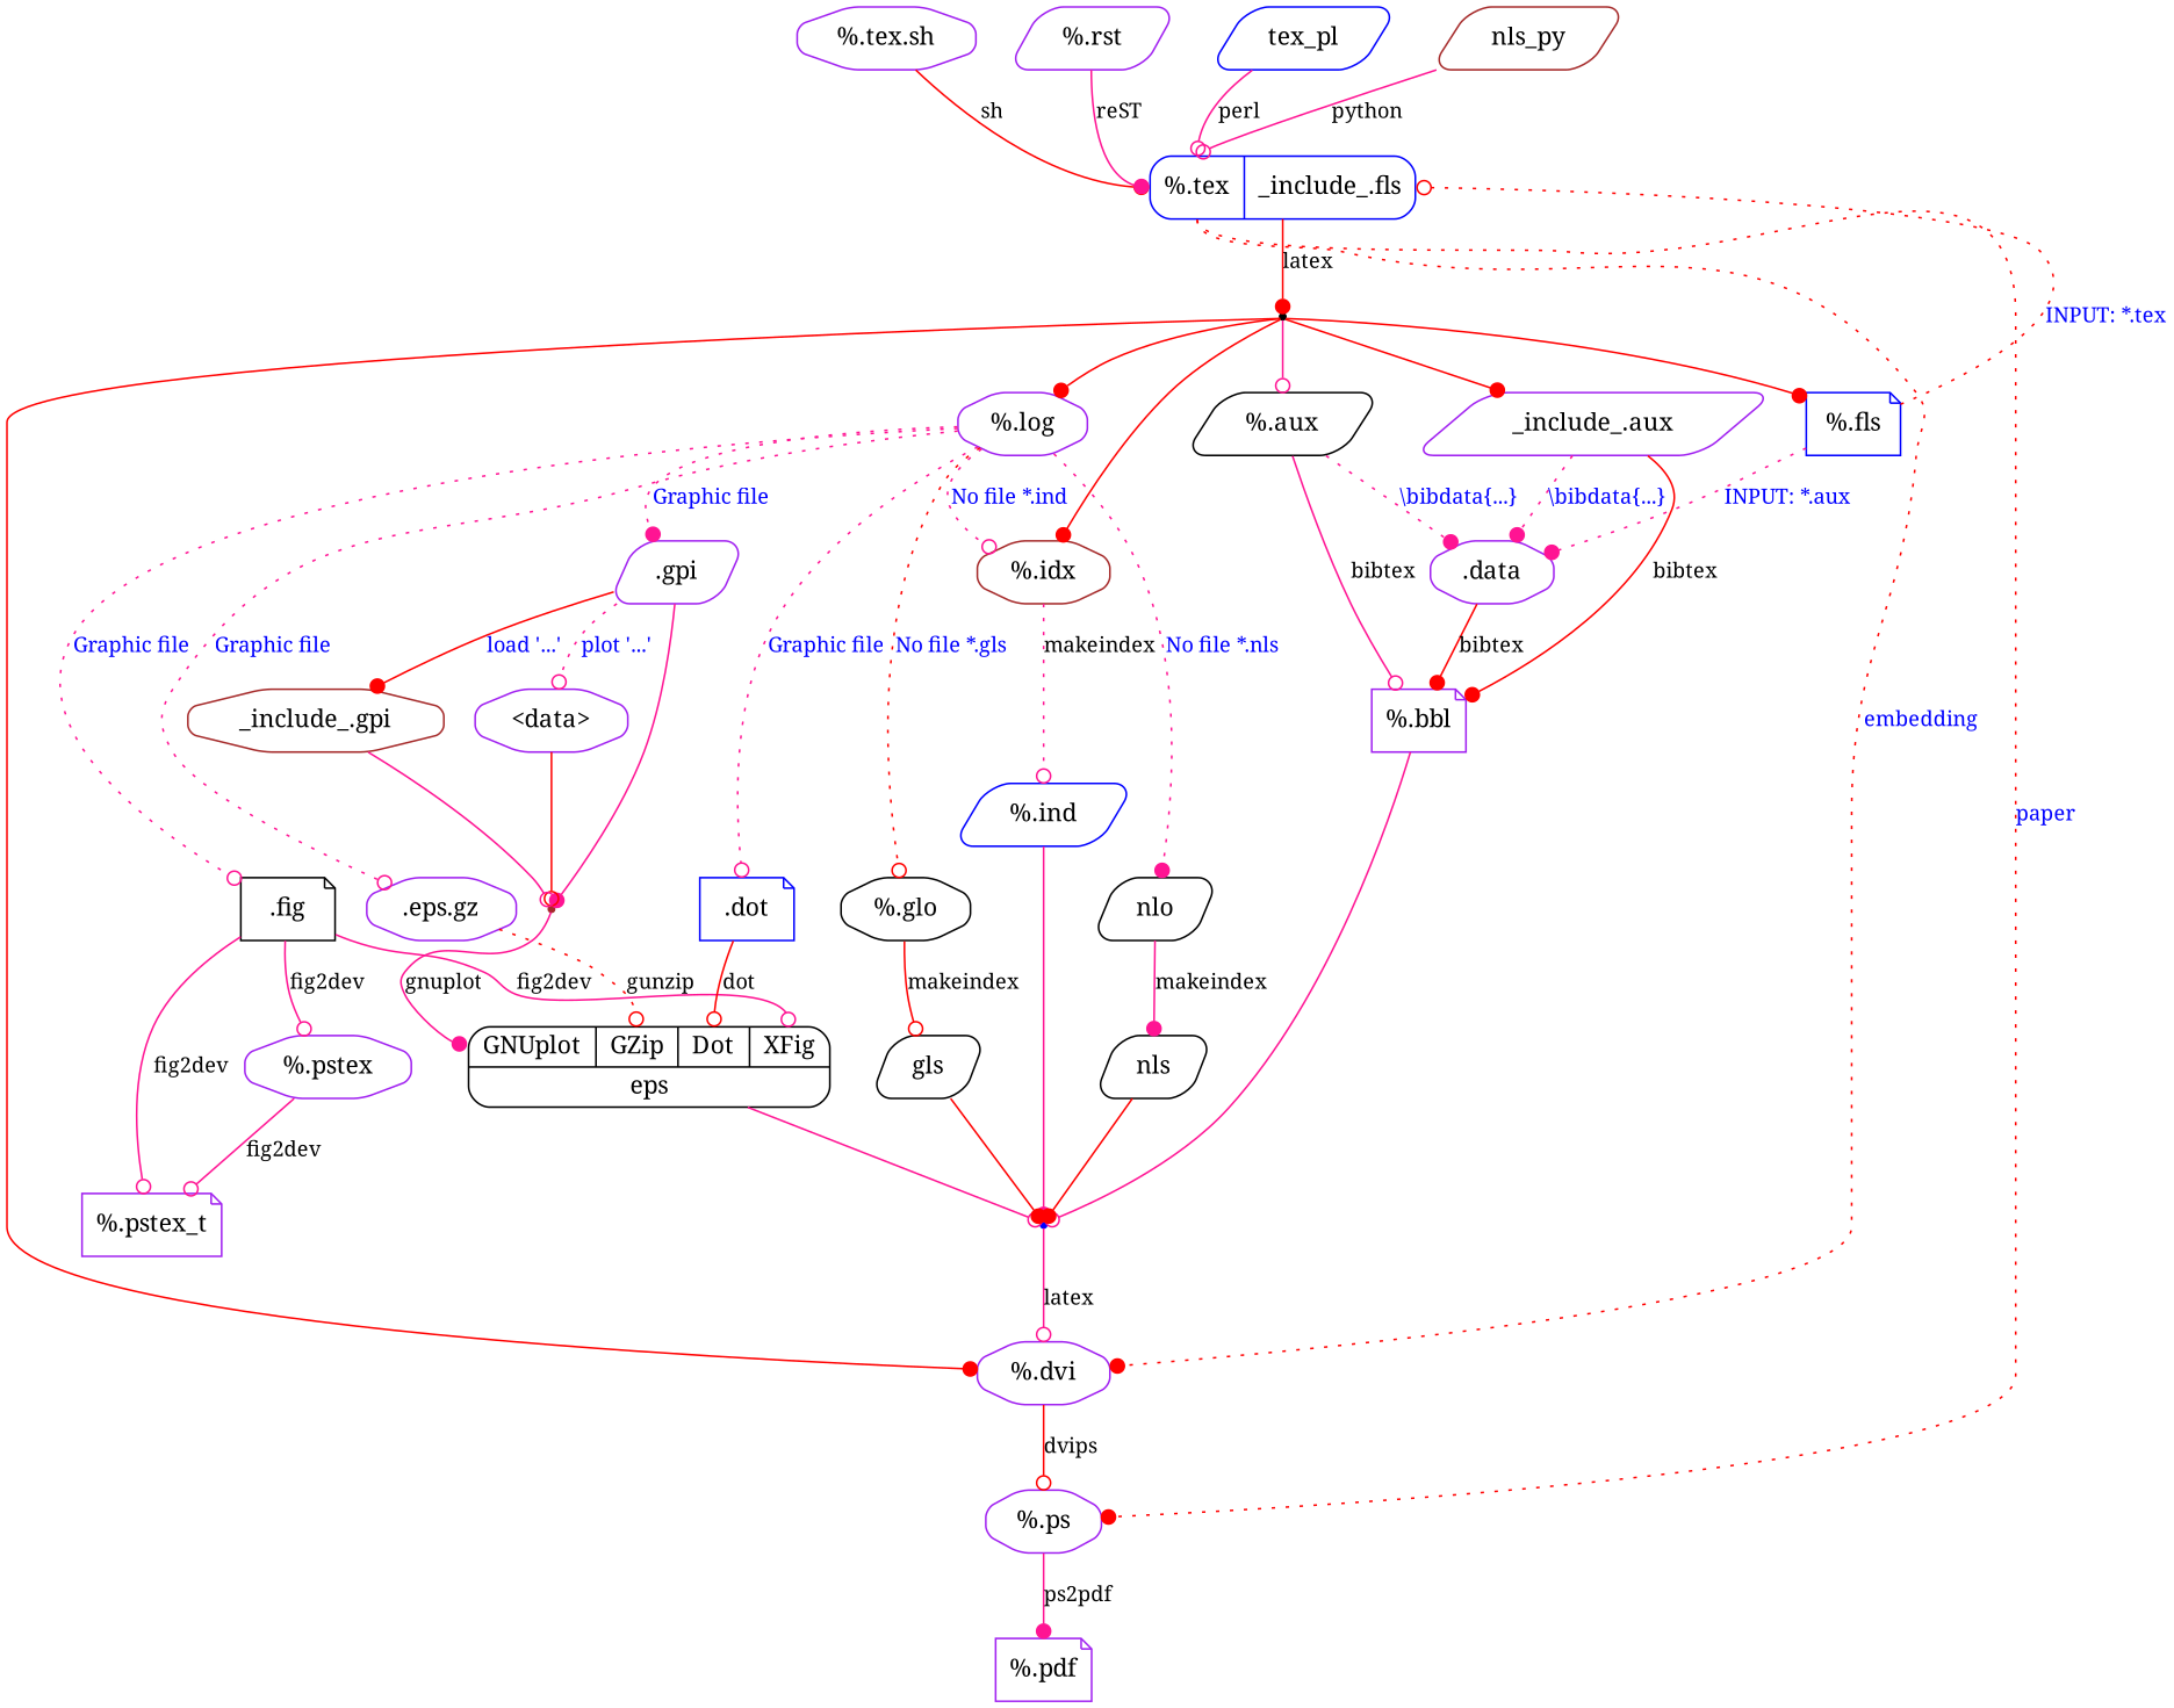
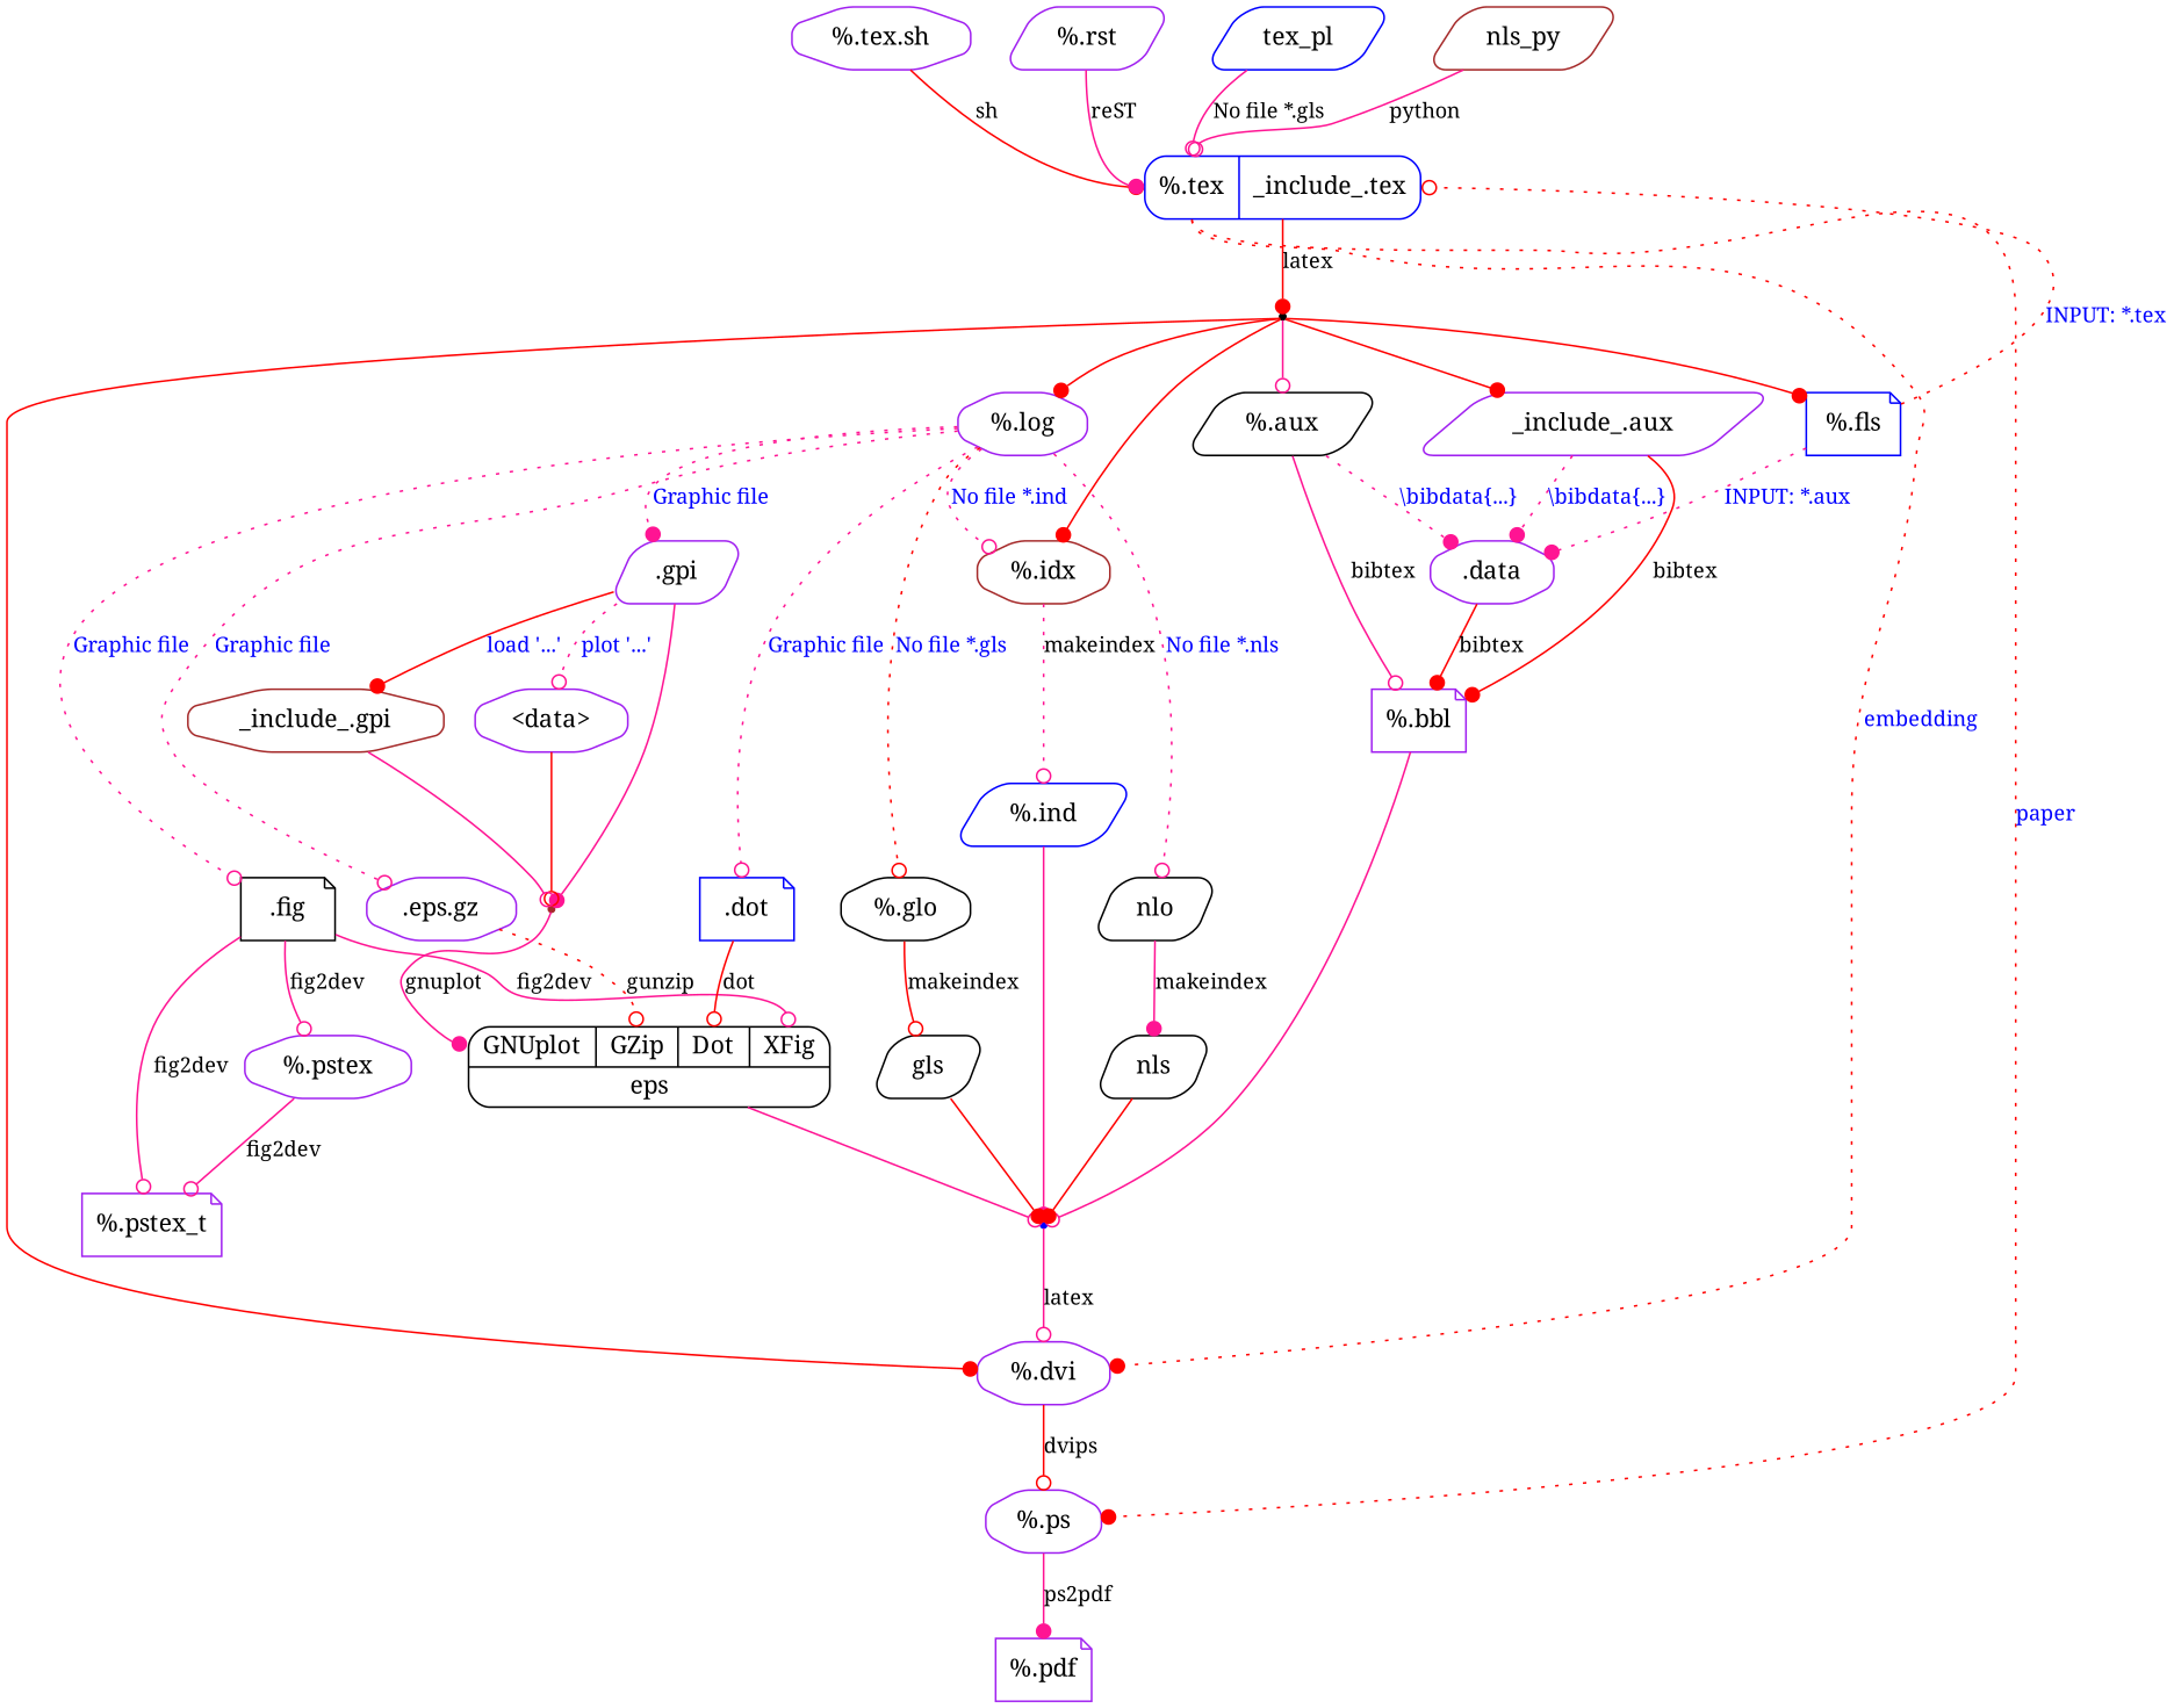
  digraph {
    fontname="Noto Serif"
    rankdir=TB
    node [color=purple fontname="Noto Serif" fontsize=14 shape=octagon style=rounded]
    edge [arrowhead=odot color=deeppink fontname="Noto Serif" fontsize=12 weight=10]
    n1 [color=black label="{{<gpi> GNUplot|<epsgz> GZip|<dot> Dot|<fig> XFig}|<eps> eps}" shape=Mrecord]
    extra_tex_files [color=blue shape=point]
    n3 [label="%.dvi"]
    n4 [label="%.pstex"]
    n5 [label="%.pstex_t" shape=note]
    tex_outputs [color=black shape=point]
    n7 [color=black label="%.aux" shape=parallelogram]
    n8 [color=blue label="%.fls" shape=note]
    n9 [color=brown label="%.idx"]
    n10 [label="%.log"]
    n11 [label="_include_.aux" shape=parallelogram]
    n12 [label=".data"]
    n13 [label="%.bbl" shape=note]
-   n14 [color=blue label="<tex> %.tex|<include> _include_.fls" shape=record]
+   n14 [color=blue label="<tex> %.tex|<include> _include_.tex" shape=record]
    n15 [color=blue label="%.ind" shape=parallelogram]
    n16 [color=black label="%.glo"]
    n17 [color=black label=".fig" shape=note]
    n18 [color=blue label=".dot" shape=note]
    n19 [label=".gpi" shape=parallelogram]
    n20 [label=".eps.gz"]
    nlo [color=black shape=parallelogram]
    n22 [label="%.ps"]
    n23 [label="<data>"]
    gpi_files [color=brown shape=point]
    n25 [color=brown label="_include_.gpi"]
    gls [color=black shape=parallelogram]
    nls [color=black shape=parallelogram]
    n28 [label="%.tex.sh"]
    n29 [label="%.rst" shape=parallelogram]
    n30 [label="%.pdf" shape=note]
    tex_pl [color=blue shape=parallelogram]
    n32 [color=brown label=nls_py shape=parallelogram]
    n1 -> extra_tex_files
    extra_tex_files -> n3 [label=latex]
    n3 -> n22 [color=red label=dvips]
    n4 -> n5 [label=fig2dev]
    tex_outputs -> n3 [arrowhead=dot color=red]
    tex_outputs -> n7
    tex_outputs -> n8 [arrowhead=dot color=red]
    tex_outputs -> n9 [arrowhead=dot color=red]
    tex_outputs -> n10 [arrowhead=dot color=red]
    tex_outputs -> n11 [arrowhead=dot color=red]
    n7 -> n12 [arrowhead=dot fontcolor=blue label="\\bibdata{...}" style=dotted weight=1]
    n7 -> n13 [label=bibtex]
    n8 -> n12 [arrowhead=dot fontcolor=blue label="INPUT: *.aux" style=dotted weight=1]
    n8 -> n14 [color=red fontcolor=blue headport=include label="INPUT: *.tex" style=dotted weight=1]
    n9 -> n15 [label=makeindex style=dotted]
    n10 -> n9 [fontcolor=blue label="No file *.ind" style=dotted weight=1]
    n10 -> n16 [color=red fontcolor=blue label="No file *.gls" style=dotted weight=1]
    n10 -> n17 [fontcolor=blue label="Graphic file" style=dotted weight=1]
    n10 -> n18 [fontcolor=blue label="Graphic file" style=dotted weight=1]
    n10 -> n19 [arrowhead=dot fontcolor=blue label="Graphic file" style=dotted weight=1]
    n10 -> n20 [fontcolor=blue label="Graphic file" style=dotted weight=1]
-   n10 -> nlo [arrowhead=dot fontcolor=blue label="No file *.nls" style=dotted weight=1]
+   n10 -> nlo [fontcolor=blue label="No file *.nls" style=dotted weight=1]
    n11 -> n12 [arrowhead=dot fontcolor=blue label="\\bibdata{...}" style=dotted weight=1]
    n11 -> n13 [arrowhead=dot color=red label=bibtex]
    n12 -> n13 [arrowhead=dot color=red label=bibtex]
    n13 -> extra_tex_files
    n14 -> n3 [arrowhead=dot color=red fontcolor=blue label=embedding style=dotted tailport=tex weight=1]
    n14 -> tex_outputs [arrowhead=dot color=red label=latex]
    n14 -> n22 [arrowhead=dot color=red fontcolor=blue label=paper style=dotted tailport=tex weight=1]
    n15 -> extra_tex_files [arrowhead=dot]
    n16 -> gls [color=red label=makeindex]
    n17 -> n1 [headport=fig label=fig2dev]
    n17 -> n4 [label=fig2dev]
    n17 -> n5 [label=fig2dev]
    n18 -> n1 [color=red headport=dot label=dot]
    n19 -> n23 [fontcolor=blue label="plot '...'" style=dotted weight=1]
    n19 -> gpi_files [arrowhead=dot]
    n19 -> n25 [arrowhead=dot color=red fontcolor=blue label="load '...'" style=solid weight=1]
    n20 -> n1 [color=red headport=epsgz label=gunzip style=dotted]
    nlo -> nls [arrowhead=dot label=makeindex]
    n22 -> n30 [arrowhead=dot label=ps2pdf]
    n23 -> gpi_files [color=red]
    gpi_files -> n1 [arrowhead=dot headport=gpi label=gnuplot]
    n25 -> gpi_files
    gls -> extra_tex_files [arrowhead=dot color=red]
    nls -> extra_tex_files [arrowhead=dot color=red]
    n28 -> n14 [color=red headport=tex label=sh]
    n29 -> n14 [arrowhead=dot headport=tex label=reST]
-   tex_pl -> n14 [headport=tex label=perl]
+   tex_pl -> n14 [headport=tex label="No file *.gls"]
    n32 -> n14 [headport=tex label=python]
  }
